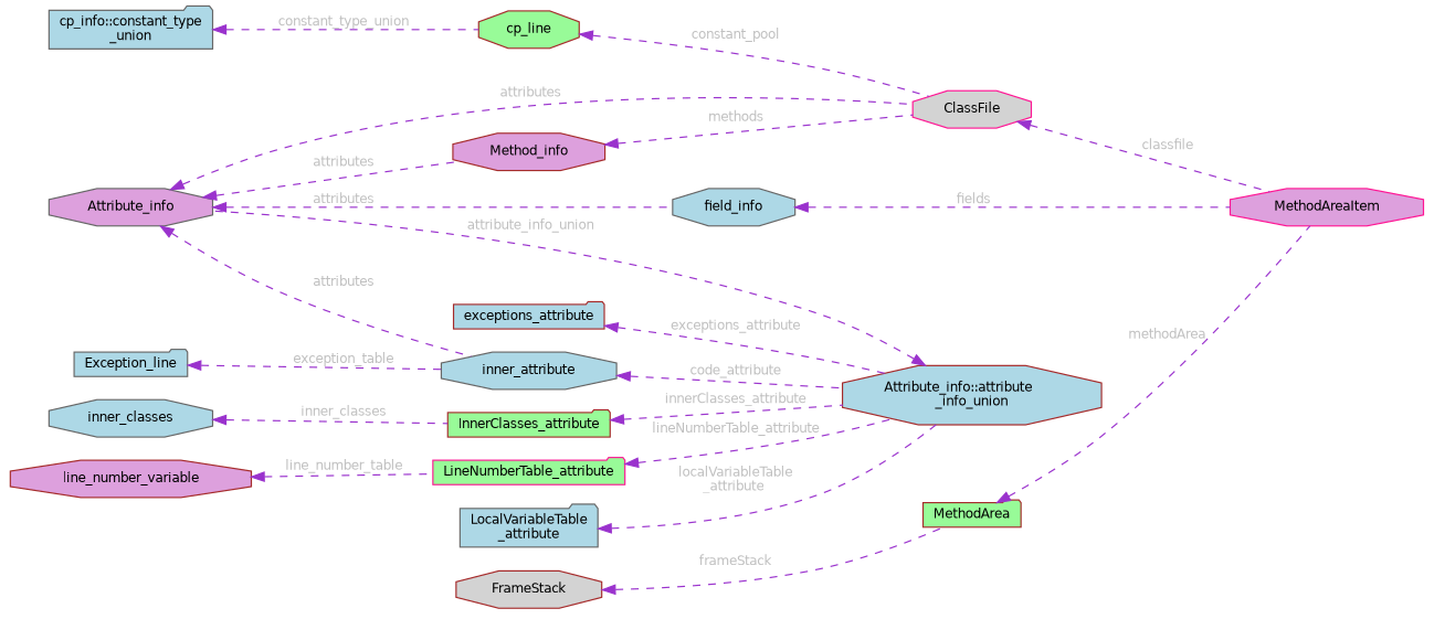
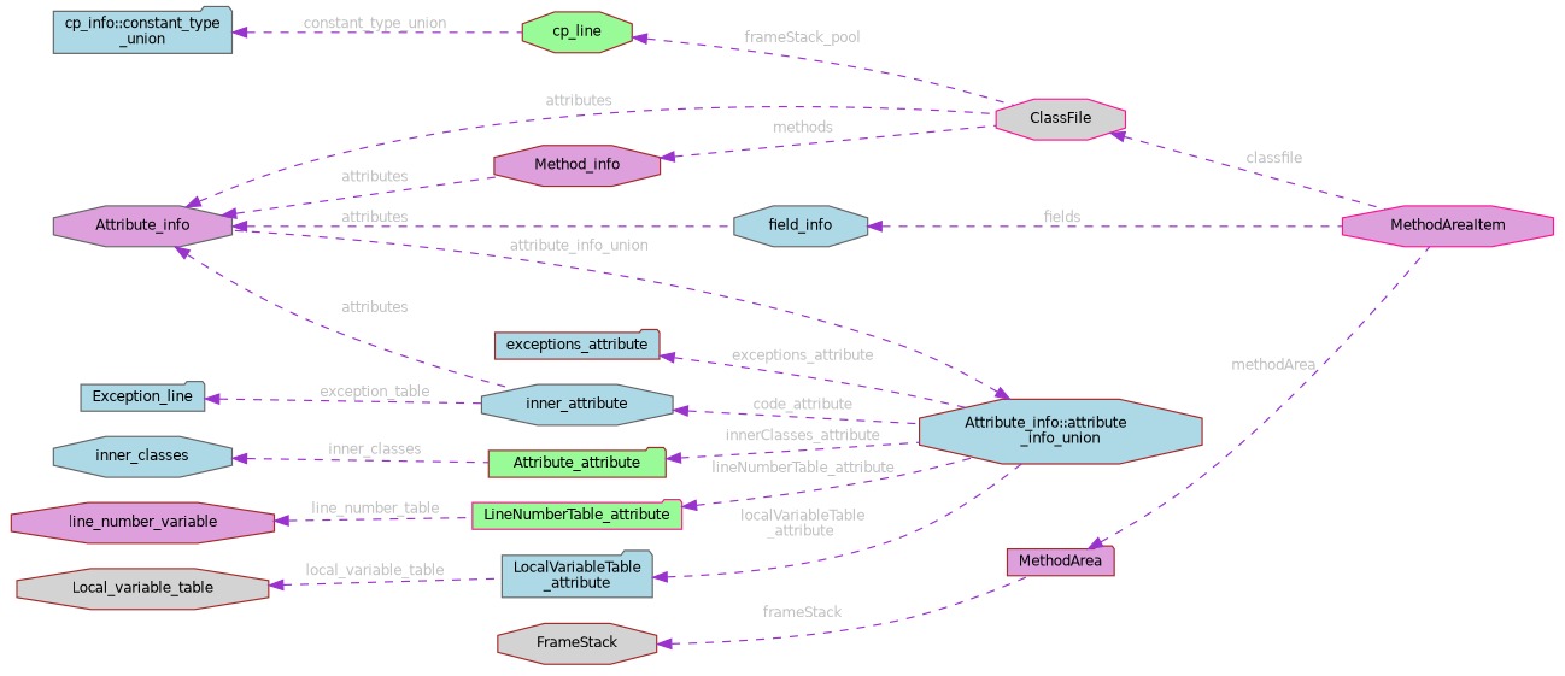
  digraph {
    rankdir=LR
    node [color=brown fillcolor=lightblue fontname=Helvetica fontsize=10 shape=octagon style=filled]
    edge [color=darkorchid3 dir=back fontcolor=grey fontname=Helvetica fontsize=10 labelfontname=Helvetica labelfontsize=10 style=dashed]
    n1 [color=deeppink fillcolor=plum fontcolor=black height=0.2 label=MethodAreaItem width=0.4]
    n2 [color=deeppink fillcolor=lightgrey height=0.2 label=ClassFile width=0.4]
    n3 [fillcolor=palegreen height=0.2 label=cp_line width=0.4]
    n4 [color=gray40 height=0.2 label="cp_info::constant_type\l_union" shape=folder width=0.4]
    n5 [color=gray40 height=0.2 label=field_info width=0.4]
    n6 [color=gray40 fillcolor=plum height=0.2 label=Attribute_info width=0.4]
    n7 [color=gray40 height=0.2 label=inner_attribute width=0.4]
    n8 [fillcolor=plum height=0.2 label=Method_info width=0.4]
    n9 [height=0.2 label="Attribute_info::attribute\l_info_union" width=0.4]
    n10 [color=gray40 height=0.2 label=Exception_line shape=folder width=0.4]
    n11 [height=0.2 label=exceptions_attribute shape=folder width=0.4]
-   n12 [fillcolor=palegreen height=0.2 label=InnerClasses_attribute shape=folder width=0.4]
+   n12 [fillcolor=palegreen height=0.2 label=Attribute_attribute shape=folder width=0.4]
    n13 [color=gray40 height=0.2 label=inner_classes width=0.4]
    n14 [color=deeppink fillcolor=palegreen height=0.2 label=LineNumberTable_attribute shape=folder width=0.4]
    n15 [fillcolor=plum height=0.2 label=line_number_variable width=0.4]
    n16 [color=gray40 height=0.2 label="LocalVariableTable\l_attribute" shape=folder width=0.4]
-   n18 [fillcolor=palegreen height=0.2 label=MethodArea shape=folder width=0.4]
+   n17 [fillcolor=lightgrey height=0.2 label=Local_variable_table width=0.4]
+   n18 [fillcolor=plum height=0.2 label=MethodArea shape=folder width=0.4]
    n19 [fillcolor=lightgrey height=0.2 label=FrameStack width=0.4]
    n2 -> n1 [label=" classfile"]
-   n3 -> n2 [label=" constant_pool"]
+   n3 -> n2 [label=" frameStack_pool"]
    n4 -> n3 [label=" constant_type_union"]
    n5 -> n1 [label=" fields"]
    n6 -> n2 [label=" attributes"]
    n6 -> n5 [label=" attributes"]
    n6 -> n7 [label=" attributes"]
    n6 -> n8 [label=" attributes"]
    n7 -> n9 [label=" code_attribute"]
    n8 -> n2 [label=" methods"]
    n9 -> n6 [label=" attribute_info_union"]
    n10 -> n7 [label=" exception_table"]
    n11 -> n9 [label=" exceptions_attribute"]
    n12 -> n9 [label=" innerClasses_attribute"]
    n13 -> n12 [label=" inner_classes"]
    n14 -> n9 [label=" lineNumberTable_attribute"]
    n15 -> n14 [label=" line_number_table"]
    n16 -> n9 [label=" localVariableTable\l_attribute"]
+   n17 -> n16 [label=" local_variable_table"]
    n18 -> n1 [label=" methodArea"]
    n19 -> n18 [label=" frameStack"]
  }
